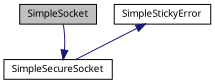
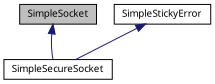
  digraph {
    fontname="Noto Sans"
    node [color=black fillcolor=white fontname="Noto Sans" fontsize=10 shape=record style=filled]
    edge [color=midnightblue dir=back fontname="Noto Sans" fontsize=10 labelfontname=Helvetica labelfontsize=10 style=solid]
    n1 [fillcolor=grey75 fontcolor=black height=0.2 label=SimpleSocket width=0.4]
    n2 [height=0.2 label=SimpleSecureSocket width=0.4]
    n3 [height=0.2 label=SimpleStickyError width=0.4]
-   n2 -> n1
+   n1 -> n2
    n3 -> n2
  }
